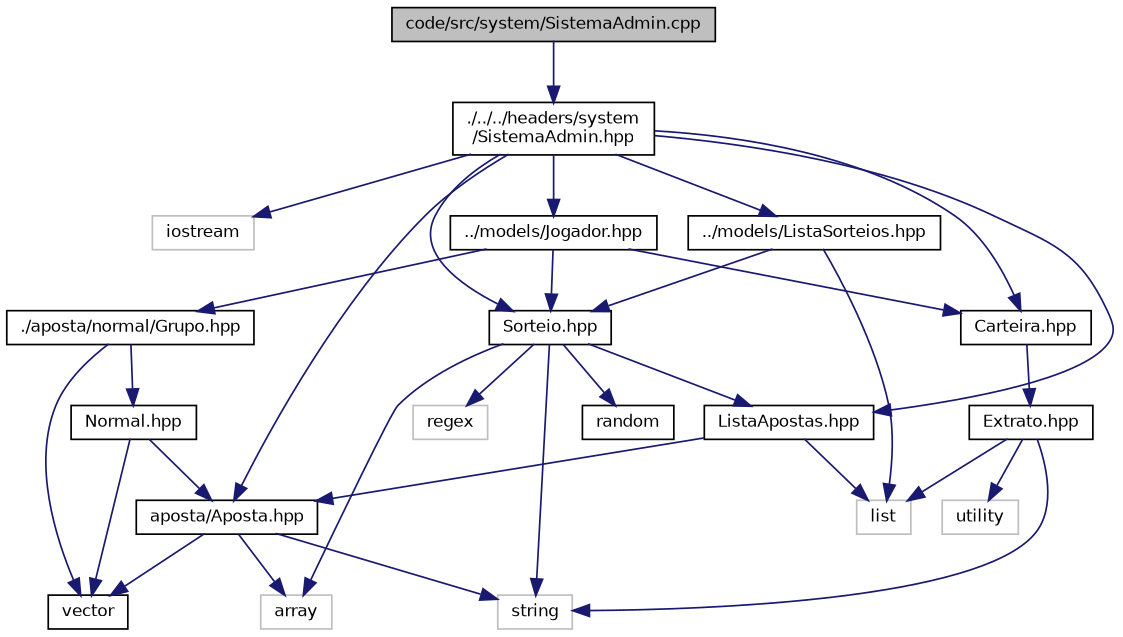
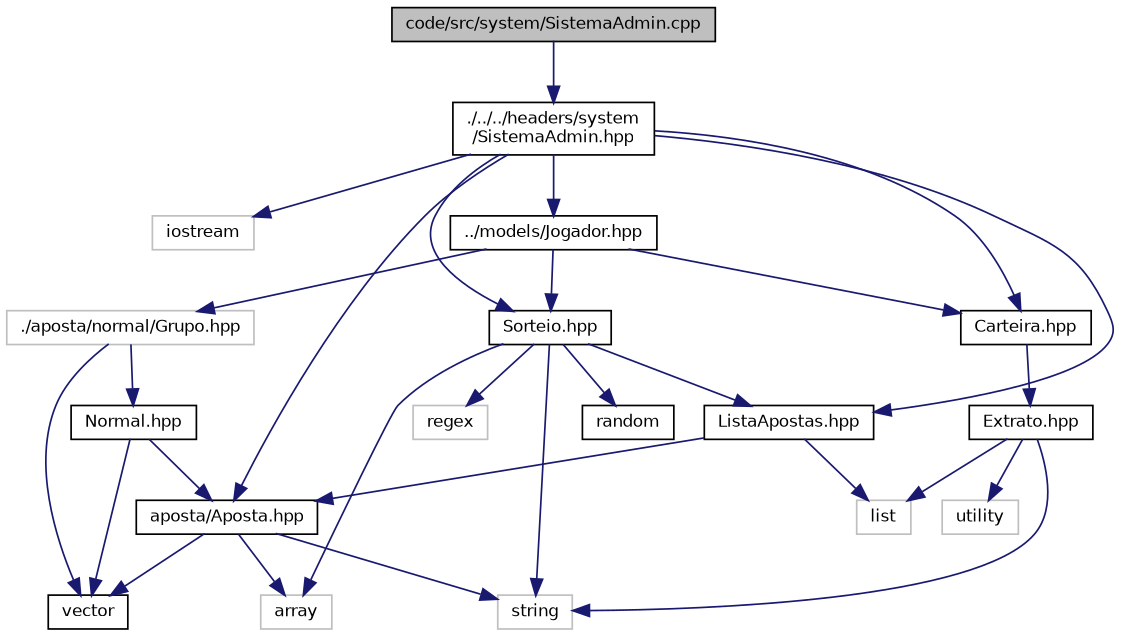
  digraph {
    node [color=black fillcolor=white fontname=Helvetica fontsize=10 shape=record style=filled]
    edge [color=midnightblue fontname=Helvetica fontsize=10 labelfontname=Helvetica labelfontsize=10 style=solid]
    n1 [fillcolor=grey75 fontcolor=black height=0.2 label="code/src/system/SistemaAdmin.cpp" width=0.4]
    n2 [height=0.2 label="./../../headers/system\l/SistemaAdmin.hpp" width=0.4]
    n3 [color=grey75 height=0.2 label=iostream width=0.4]
-   n4 [height=0.2 label="../models/ListaSorteios.hpp" width=0.4]
    n5 [height=0.2 label="Sorteio.hpp" width=0.4]
    n6 [height=0.2 label="ListaApostas.hpp" width=0.4]
    n7 [height=0.2 label="aposta/Aposta.hpp" width=0.4]
    n8 [height=0.2 label="../models/Jogador.hpp" width=0.4]
    n9 [height=0.2 label="Carteira.hpp" width=0.4]
    n10 [color=grey75 height=0.2 label=list width=0.4]
    n11 [color=grey75 height=0.2 label=string width=0.4]
    n12 [color=grey75 height=0.2 label=array width=0.4]
    n13 [height=0.2 label=random width=0.4]
    n14 [color=grey75 height=0.2 label=regex width=0.4]
    n15 [height=0.2 label=vector width=0.4]
-   n16 [height=0.2 label="./aposta/normal/Grupo.hpp" width=0.4]
+   n16 [color=grey75 height=0.2 label="./aposta/normal/Grupo.hpp" width=0.4]
    n17 [height=0.2 label="Extrato.hpp" width=0.4]
    n18 [height=0.2 label="Normal.hpp" width=0.4]
    n19 [color=grey75 height=0.2 label=utility width=0.4]
    n1 -> n2
    n2 -> n3
-   n2 -> n4
    n2 -> n5
    n2 -> n6
    n2 -> n7
    n2 -> n8
    n2 -> n9
-   n4 -> n5
-   n4 -> n10
    n5 -> n6
    n5 -> n11
    n5 -> n12
    n5 -> n13
    n5 -> n14
    n6 -> n7
    n6 -> n10
    n7 -> n11
    n7 -> n12
    n7 -> n15
    n8 -> n5
    n8 -> n9
    n8 -> n16
    n9 -> n17
    n16 -> n15
    n16 -> n18
    n17 -> n10
    n17 -> n11
    n17 -> n19
    n18 -> n7
    n18 -> n15
  }
